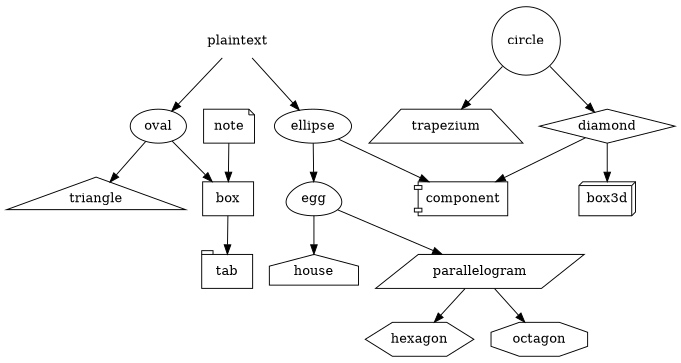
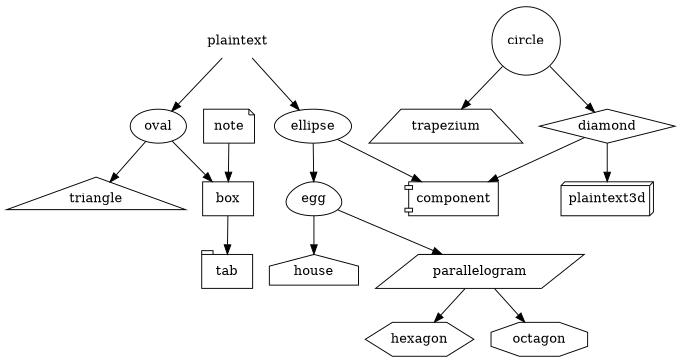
  digraph {
    plaintext [shape=plaintext]
    ellipse [shape=ellipse]
    oval [shape=oval]
    egg [shape=egg]
    component [shape=component]
    triangle [shape=triangle]
    box [shape=box]
    circle [shape=circle]
    diamond [shape=diamond]
    trapezium [shape=trapezium]
    parallelogram [shape=parallelogram]
    house [shape=house]
    tab [shape=tab]
-   box3d [shape=box3d]
+   box3d [shape=box3d label=plaintext3d]
    hexagon [shape=hexagon]
    octagon [shape=octagon]
    note [shape=note]
    plaintext -> ellipse
    plaintext -> oval
    ellipse -> egg
    ellipse -> component
    oval -> triangle
    oval -> box
    egg -> parallelogram
    egg -> house
    box -> tab
    circle -> diamond
    circle -> trapezium
    diamond -> component
    diamond -> box3d
    parallelogram -> hexagon
    parallelogram -> octagon
    note -> box
  }
